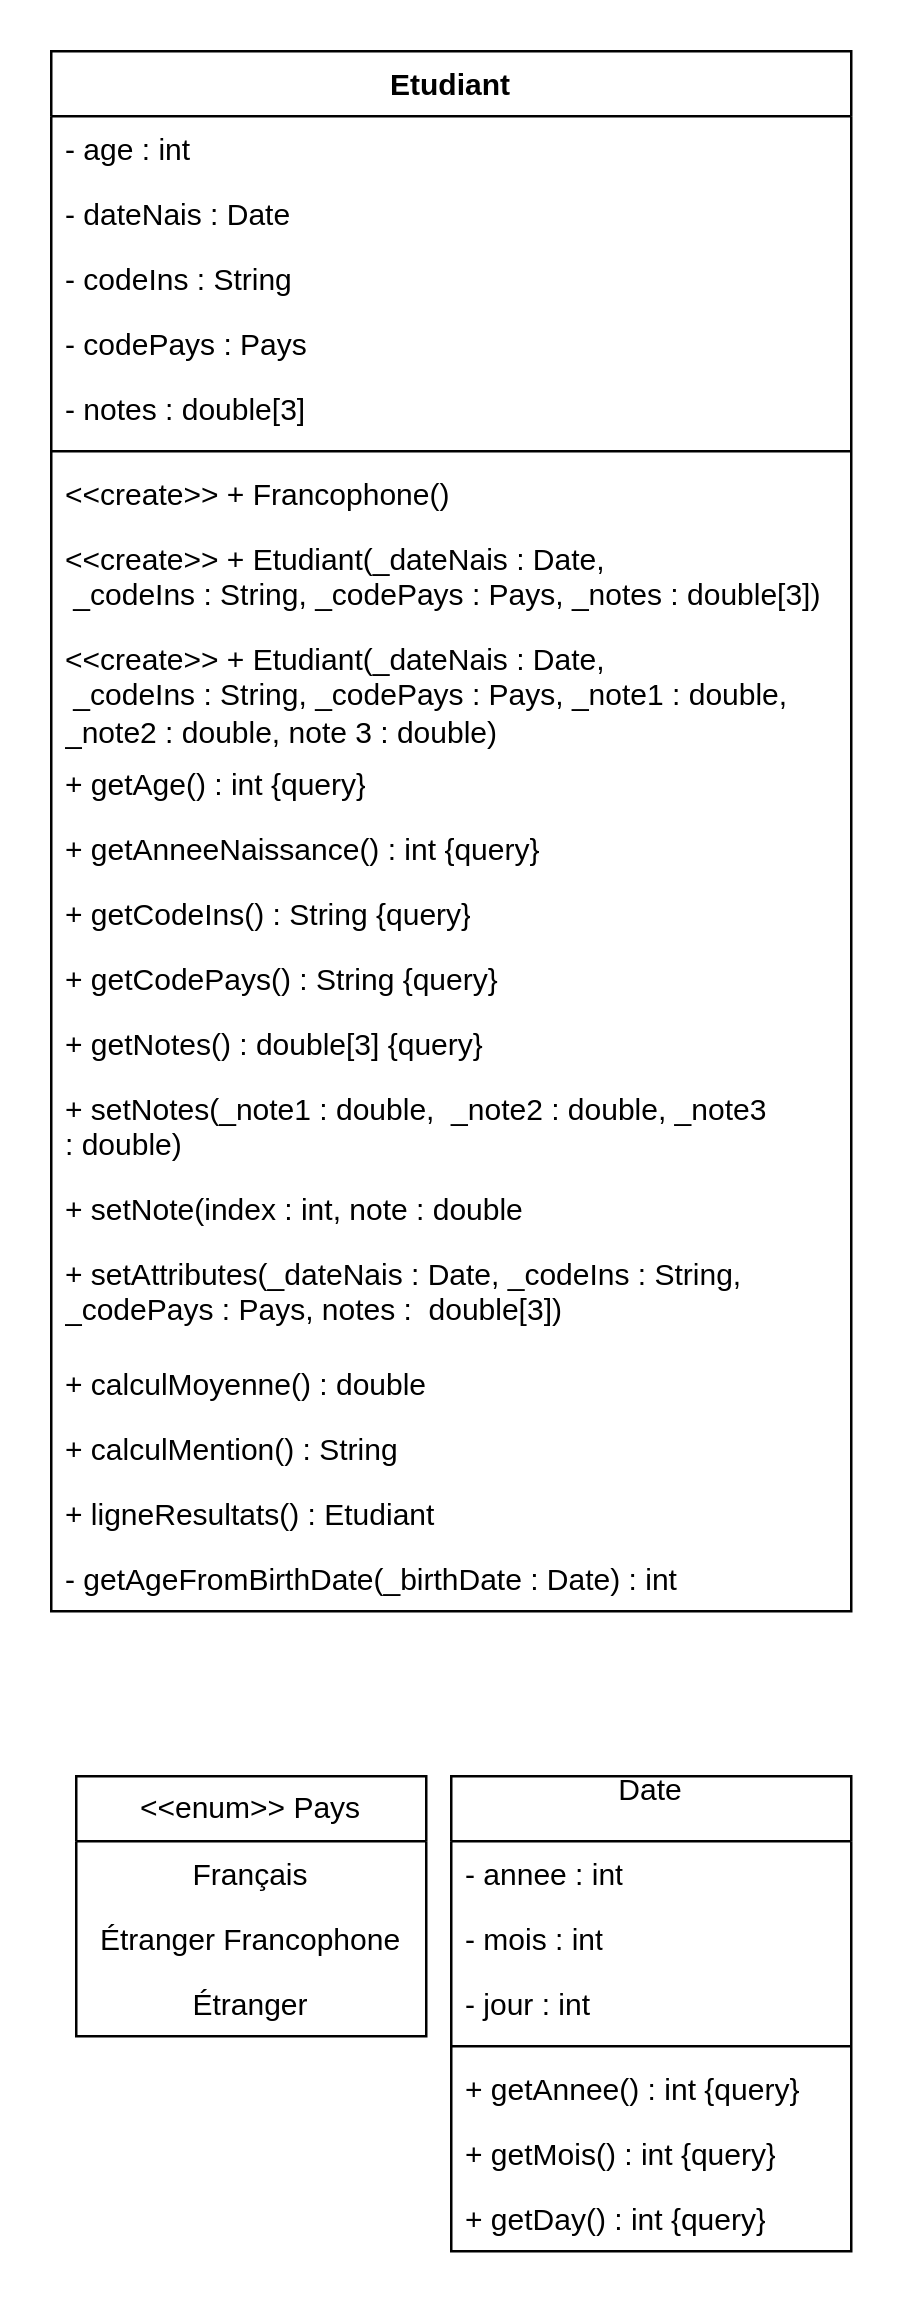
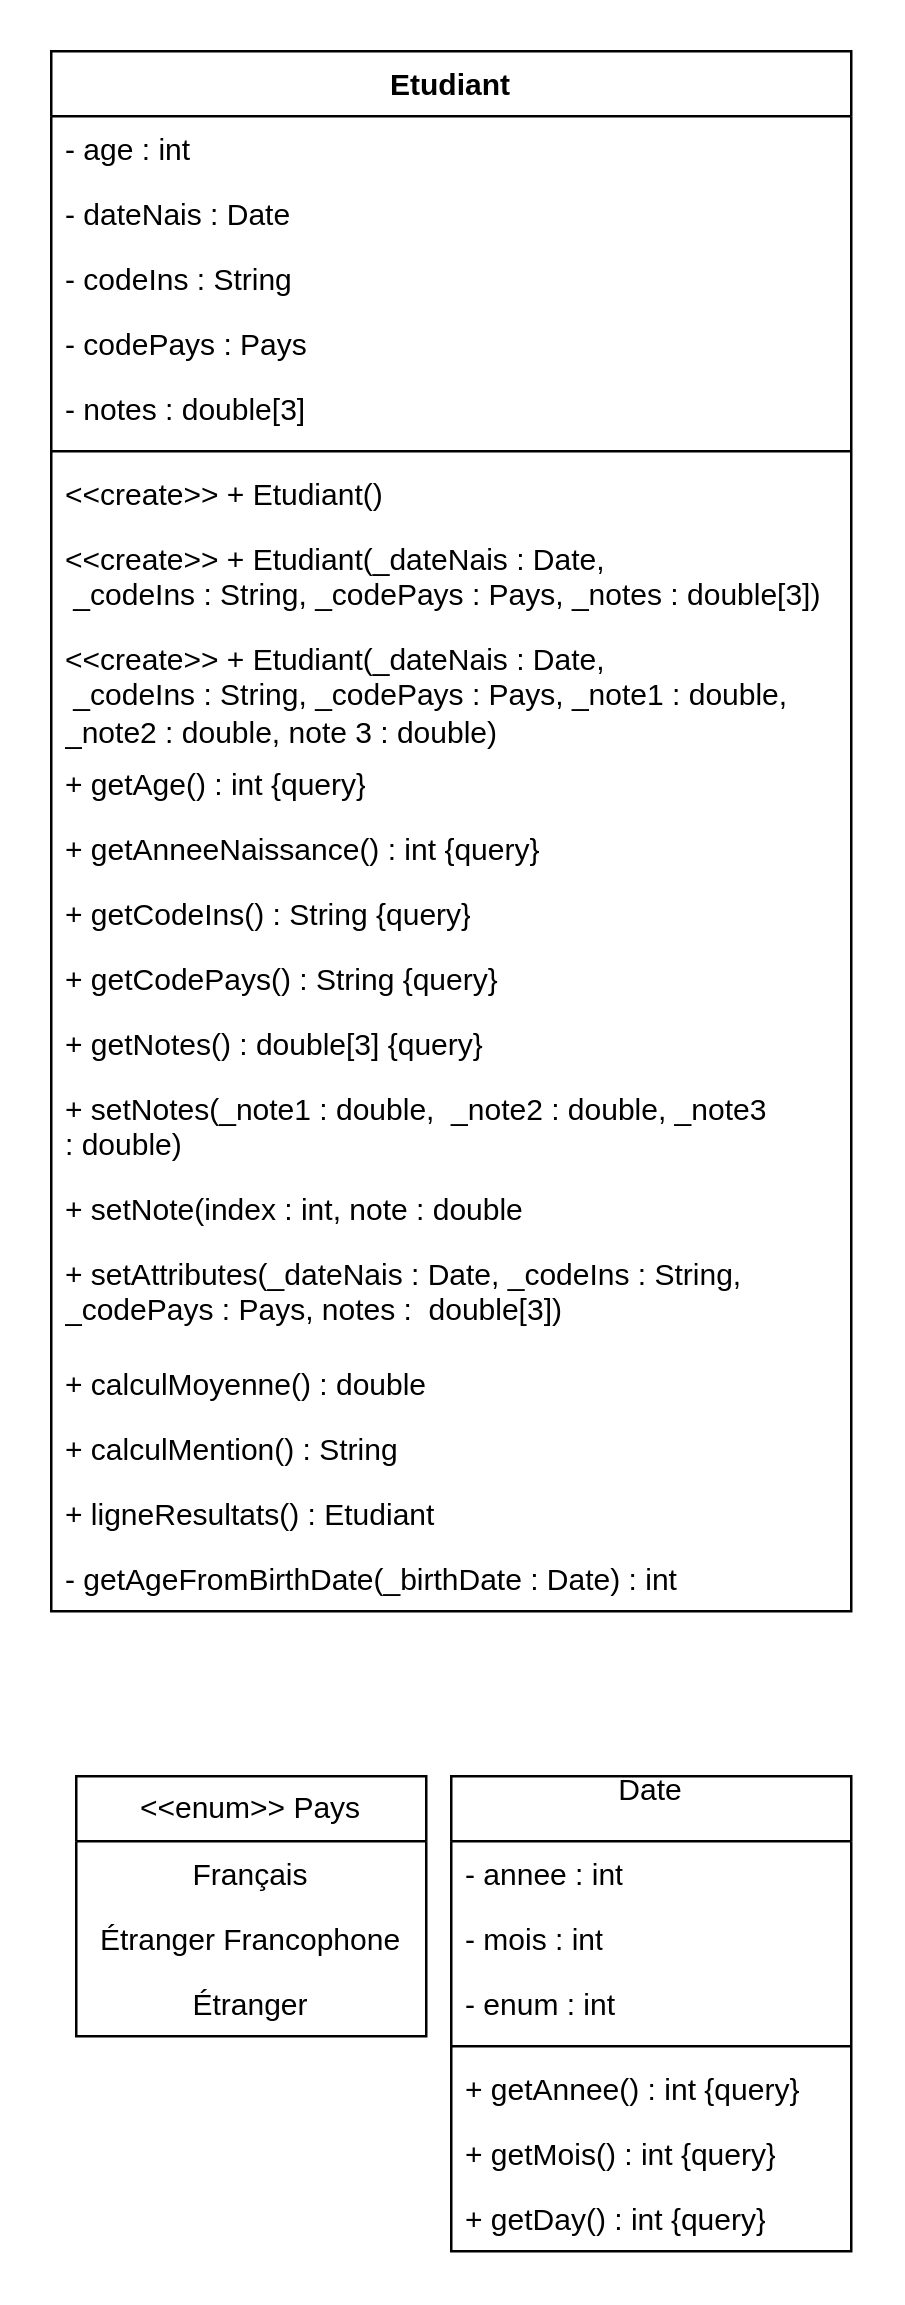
  <mxCell id="0" />
  <mxCell id="1" parent="0" />
  <mxCell id="2" value="Etudiant" style="swimlane;fontStyle=1;align=center;verticalAlign=top;childLayout=stackLayout;horizontal=1;startSize=26;horizontalStack=0;resizeParent=1;resizeParentMax=0;resizeLast=0;collapsible=1;marginBottom=0;whiteSpace=wrap;html=1;" vertex="1" parent="1"><mxGeometry x="20" y="20" width="320" height="624" as="geometry" /></mxCell>
  <mxCell id="3" value="&lt;div&gt;- age : int&lt;/div&gt;" style="text;align=left;verticalAlign=top;spacingLeft=4;spacingRight=4;overflow=hidden;rotatable=0;points=[[0,0.5],[1,0.5]];portConstraint=eastwest;whiteSpace=wrap;html=1;" vertex="1" parent="2"><mxGeometry y="26" width="320" height="26" as="geometry" /></mxCell>
  <mxCell id="4" value="- dateNais : Date" style="text;strokeColor=none;fillColor=none;align=left;verticalAlign=top;spacingLeft=4;spacingRight=4;overflow=hidden;rotatable=0;points=[[0,0.5],[1,0.5]];portConstraint=eastwest;whiteSpace=wrap;html=1;" vertex="1" parent="2"><mxGeometry y="52" width="320" height="26" as="geometry" /></mxCell>
  <mxCell id="5" value="- codeIns : String " style="text;strokeColor=none;fillColor=none;align=left;verticalAlign=top;spacingLeft=4;spacingRight=4;overflow=hidden;rotatable=0;points=[[0,0.5],[1,0.5]];portConstraint=eastwest;whiteSpace=wrap;html=1;" vertex="1" parent="2"><mxGeometry y="78" width="320" height="26" as="geometry" /></mxCell>
  <mxCell id="6" value="- codePays : Pays" style="text;strokeColor=none;fillColor=none;align=left;verticalAlign=top;spacingLeft=4;spacingRight=4;overflow=hidden;rotatable=0;points=[[0,0.5],[1,0.5]];portConstraint=eastwest;whiteSpace=wrap;html=1;" vertex="1" parent="2"><mxGeometry y="104" width="320" height="26" as="geometry" /></mxCell>
  <mxCell id="7" value="- notes : double[3]" style="text;strokeColor=none;fillColor=none;align=left;verticalAlign=top;spacingLeft=4;spacingRight=4;overflow=hidden;rotatable=0;points=[[0,0.5],[1,0.5]];portConstraint=eastwest;whiteSpace=wrap;html=1;" vertex="1" parent="2"><mxGeometry y="130" width="320" height="26" as="geometry" /></mxCell>
  <mxCell id="8" value="" style="line;strokeWidth=1;fillColor=none;align=left;verticalAlign=middle;spacingTop=-1;spacingLeft=3;spacingRight=3;rotatable=0;labelPosition=right;points=[];portConstraint=eastwest;strokeColor=inherit;" vertex="1" parent="2"><mxGeometry y="156" width="320" height="8" as="geometry" /></mxCell>
- <mxCell id="9" value="&amp;lt;&amp;lt;create&amp;gt;&amp;gt; + Francophone()" style="text;strokeColor=none;fillColor=none;align=left;verticalAlign=top;spacingLeft=4;spacingRight=4;overflow=hidden;rotatable=0;points=[[0,0.5],[1,0.5]];portConstraint=eastwest;whiteSpace=wrap;html=1;" vertex="1" parent="2"><mxGeometry y="164" width="320" height="26" as="geometry" /></mxCell>
+ <mxCell id="9" value="&amp;lt;&amp;lt;create&amp;gt;&amp;gt; + Etudiant()" style="text;strokeColor=none;fillColor=none;align=left;verticalAlign=top;spacingLeft=4;spacingRight=4;overflow=hidden;rotatable=0;points=[[0,0.5],[1,0.5]];portConstraint=eastwest;whiteSpace=wrap;html=1;" vertex="1" parent="2"><mxGeometry y="164" width="320" height="26" as="geometry" /></mxCell>
  <mxCell id="10" value="&lt;div&gt;&amp;lt;&amp;lt;create&amp;gt;&amp;gt; + Etudiant(_dateNais : Date,&lt;/div&gt;&lt;div&gt;&amp;nbsp;_codeIns : String, _codePays : Pays, _notes : double[3])&lt;/div&gt;" style="text;align=left;verticalAlign=top;spacingLeft=4;spacingRight=4;overflow=hidden;rotatable=0;points=[[0,0.5],[1,0.5]];portConstraint=eastwest;whiteSpace=wrap;html=1;" vertex="1" parent="2"><mxGeometry y="190" width="320" height="40" as="geometry" /></mxCell>
  <mxCell id="11" value="&lt;div&gt;&amp;lt;&amp;lt;create&amp;gt;&amp;gt; + Etudiant(_dateNais : Date,&lt;/div&gt;&lt;div&gt;&amp;nbsp;_codeIns : String, _codePays : Pays, _note1 : double, _note2 : double, note 3 : double)&lt;/div&gt;" style="text;align=left;verticalAlign=top;spacingLeft=4;spacingRight=4;overflow=hidden;rotatable=0;points=[[0,0.5],[1,0.5]];portConstraint=eastwest;whiteSpace=wrap;html=1;" vertex="1" parent="2"><mxGeometry y="230" width="320" height="50" as="geometry" /></mxCell>
  <mxCell id="12" value="&lt;div&gt;+ getAge() : int {query}&lt;br&gt;&lt;/div&gt;" style="text;strokeColor=none;fillColor=none;align=left;verticalAlign=top;spacingLeft=4;spacingRight=4;overflow=hidden;rotatable=0;points=[[0,0.5],[1,0.5]];portConstraint=eastwest;whiteSpace=wrap;html=1;" vertex="1" parent="2"><mxGeometry y="280" width="320" height="26" as="geometry" /></mxCell>
  <mxCell id="13" value="+ getAnneeNaissance() : int {query}" style="text;strokeColor=none;fillColor=none;align=left;verticalAlign=top;spacingLeft=4;spacingRight=4;overflow=hidden;rotatable=0;points=[[0,0.5],[1,0.5]];portConstraint=eastwest;whiteSpace=wrap;html=1;" vertex="1" parent="2"><mxGeometry y="306" width="320" height="26" as="geometry" /></mxCell>
  <mxCell id="14" value="&lt;div&gt;+ getCodeIns() : String {query}&lt;br&gt;&lt;/div&gt;" style="text;strokeColor=none;fillColor=none;align=left;verticalAlign=top;spacingLeft=4;spacingRight=4;overflow=hidden;rotatable=0;points=[[0,0.5],[1,0.5]];portConstraint=eastwest;whiteSpace=wrap;html=1;" vertex="1" parent="2"><mxGeometry y="332" width="320" height="26" as="geometry" /></mxCell>
  <mxCell id="15" value="&lt;div&gt;+ getCodePays() : String {query}&lt;br&gt;&lt;/div&gt;" style="text;strokeColor=none;fillColor=none;align=left;verticalAlign=top;spacingLeft=4;spacingRight=4;overflow=hidden;rotatable=0;points=[[0,0.5],[1,0.5]];portConstraint=eastwest;whiteSpace=wrap;html=1;" vertex="1" parent="2"><mxGeometry y="358" width="320" height="26" as="geometry" /></mxCell>
  <mxCell id="16" value="&lt;div&gt;+ getNotes() : double[3] {query}&lt;br&gt;&lt;/div&gt;" style="text;strokeColor=none;fillColor=none;align=left;verticalAlign=top;spacingLeft=4;spacingRight=4;overflow=hidden;rotatable=0;points=[[0,0.5],[1,0.5]];portConstraint=eastwest;whiteSpace=wrap;html=1;" vertex="1" parent="2"><mxGeometry y="384" width="320" height="26" as="geometry" /></mxCell>
  <mxCell id="17" value="+ setNotes(_note1 :&amp;nbsp;double,&amp;nbsp; _note2 :&amp;nbsp;double, _note3 :&amp;nbsp;double)" style="text;strokeColor=none;fillColor=none;align=left;verticalAlign=top;spacingLeft=4;spacingRight=4;overflow=hidden;rotatable=0;points=[[0,0.5],[1,0.5]];portConstraint=eastwest;whiteSpace=wrap;html=1;" vertex="1" parent="2"><mxGeometry y="410" width="320" height="40" as="geometry" /></mxCell>
  <mxCell id="18" value="+ setNote(index : int, note : double" style="text;strokeColor=none;fillColor=none;align=left;verticalAlign=top;spacingLeft=4;spacingRight=4;overflow=hidden;rotatable=0;points=[[0,0.5],[1,0.5]];portConstraint=eastwest;whiteSpace=wrap;html=1;" vertex="1" parent="2"><mxGeometry y="450" width="320" height="26" as="geometry" /></mxCell>
  <mxCell id="19" value="&lt;div&gt;+ setAttributes(_dateNais : Date, _codeIns : String, _codePays :&amp;nbsp;Pays, notes :&amp;nbsp; double[3])&lt;/div&gt;" style="text;strokeColor=none;fillColor=none;align=left;verticalAlign=top;spacingLeft=4;spacingRight=4;overflow=hidden;rotatable=0;points=[[0,0.5],[1,0.5]];portConstraint=eastwest;whiteSpace=wrap;html=1;" vertex="1" parent="2"><mxGeometry y="476" width="320" height="44" as="geometry" /></mxCell>
  <mxCell id="20" value="+ calculMoyenne() : double" style="text;strokeColor=none;fillColor=none;align=left;verticalAlign=top;spacingLeft=4;spacingRight=4;overflow=hidden;rotatable=0;points=[[0,0.5],[1,0.5]];portConstraint=eastwest;whiteSpace=wrap;html=1;" vertex="1" parent="2"><mxGeometry y="520" width="320" height="26" as="geometry" /></mxCell>
  <mxCell id="21" value="+ calculMention() : String" style="text;strokeColor=none;fillColor=none;align=left;verticalAlign=top;spacingLeft=4;spacingRight=4;overflow=hidden;rotatable=0;points=[[0,0.5],[1,0.5]];portConstraint=eastwest;whiteSpace=wrap;html=1;" vertex="1" parent="2"><mxGeometry y="546" width="320" height="26" as="geometry" /></mxCell>
  <mxCell id="22" value="+ ligneResultats() : Etudiant" style="text;strokeColor=none;fillColor=none;align=left;verticalAlign=top;spacingLeft=4;spacingRight=4;overflow=hidden;rotatable=0;points=[[0,0.5],[1,0.5]];portConstraint=eastwest;whiteSpace=wrap;html=1;" vertex="1" parent="2"><mxGeometry y="572" width="320" height="26" as="geometry" /></mxCell>
  <mxCell id="23" value="- getAgeFromBirthDate(_birthDate : Date) : int" style="text;strokeColor=none;fillColor=none;align=left;verticalAlign=top;spacingLeft=4;spacingRight=4;overflow=hidden;rotatable=0;points=[[0,0.5],[1,0.5]];portConstraint=eastwest;whiteSpace=wrap;html=1;" vertex="1" parent="2"><mxGeometry y="598" width="320" height="26" as="geometry" /></mxCell>
  <mxCell id="24" value="&amp;lt;&amp;lt;enum&amp;gt;&amp;gt; Pays" style="swimlane;fontStyle=0;childLayout=stackLayout;horizontal=1;startSize=26;fillColor=none;horizontalStack=0;resizeParent=1;resizeParentMax=0;resizeLast=0;collapsible=1;marginBottom=0;whiteSpace=wrap;html=1;" vertex="1" parent="1"><mxGeometry x="30" y="710" width="140" height="104" as="geometry" /></mxCell>
  <mxCell id="25" value="Français" style="text;strokeColor=none;fillColor=none;align=center;verticalAlign=top;spacingLeft=4;spacingRight=4;overflow=hidden;rotatable=0;points=[[0,0.5],[1,0.5]];portConstraint=eastwest;whiteSpace=wrap;html=1;" vertex="1" parent="24"><mxGeometry y="26" width="140" height="26" as="geometry" /></mxCell>
  <mxCell id="26" value="Étranger Francophone" style="text;strokeColor=none;fillColor=none;align=center;verticalAlign=top;spacingLeft=4;spacingRight=4;overflow=hidden;rotatable=0;points=[[0,0.5],[1,0.5]];portConstraint=eastwest;whiteSpace=wrap;html=1;" vertex="1" parent="24"><mxGeometry y="52" width="140" height="26" as="geometry" /></mxCell>
  <mxCell id="27" value="&lt;div align=&quot;center&quot;&gt;Étranger &lt;br&gt;&lt;/div&gt;" style="text;strokeColor=none;fillColor=none;align=center;verticalAlign=top;spacingLeft=4;spacingRight=4;overflow=hidden;rotatable=0;points=[[0,0.5],[1,0.5]];portConstraint=eastwest;whiteSpace=wrap;html=1;" vertex="1" parent="24"><mxGeometry y="78" width="140" height="26" as="geometry" /></mxCell>
  <mxCell id="28" value="&lt;div&gt;Date&lt;/div&gt;&lt;div&gt;&lt;br&gt;&lt;/div&gt;" style="swimlane;fontStyle=0;childLayout=stackLayout;horizontal=1;startSize=26;fillColor=none;horizontalStack=0;resizeParent=1;resizeParentMax=0;resizeLast=0;collapsible=1;marginBottom=0;whiteSpace=wrap;html=1;" vertex="1" parent="1"><mxGeometry x="180" y="710" width="160" height="190" as="geometry" /></mxCell>
  <mxCell id="29" value="&lt;div&gt;- annee : int&lt;/div&gt;&lt;div&gt;&lt;br&gt;&lt;/div&gt;" style="text;strokeColor=none;fillColor=none;align=left;verticalAlign=top;spacingLeft=4;spacingRight=4;overflow=hidden;rotatable=0;points=[[0,0.5],[1,0.5]];portConstraint=eastwest;whiteSpace=wrap;html=1;" vertex="1" parent="28"><mxGeometry y="26" width="160" height="26" as="geometry" /></mxCell>
  <mxCell id="30" value="- mois : int" style="text;strokeColor=none;fillColor=none;align=left;verticalAlign=top;spacingLeft=4;spacingRight=4;overflow=hidden;rotatable=0;points=[[0,0.5],[1,0.5]];portConstraint=eastwest;whiteSpace=wrap;html=1;" vertex="1" parent="28"><mxGeometry y="52" width="160" height="26" as="geometry" /></mxCell>
- <mxCell id="31" value="- jour : int" style="text;strokeColor=none;fillColor=none;align=left;verticalAlign=top;spacingLeft=4;spacingRight=4;overflow=hidden;rotatable=0;points=[[0,0.5],[1,0.5]];portConstraint=eastwest;whiteSpace=wrap;html=1;" vertex="1" parent="28"><mxGeometry y="78" width="160" height="26" as="geometry" /></mxCell>
+ <mxCell id="31" value="- enum : int" style="text;strokeColor=none;fillColor=none;align=left;verticalAlign=top;spacingLeft=4;spacingRight=4;overflow=hidden;rotatable=0;points=[[0,0.5],[1,0.5]];portConstraint=eastwest;whiteSpace=wrap;html=1;" vertex="1" parent="28"><mxGeometry y="78" width="160" height="26" as="geometry" /></mxCell>
  <mxCell id="32" value="" style="line;strokeWidth=1;fillColor=none;align=left;verticalAlign=middle;spacingTop=-1;spacingLeft=3;spacingRight=3;rotatable=0;labelPosition=right;points=[];portConstraint=eastwest;strokeColor=inherit;" vertex="1" parent="28"><mxGeometry y="104" width="160" height="8" as="geometry" /></mxCell>
  <mxCell id="33" value="+ getAnnee() : int {query}" style="text;strokeColor=none;fillColor=none;align=left;verticalAlign=top;spacingLeft=4;spacingRight=4;overflow=hidden;rotatable=0;points=[[0,0.5],[1,0.5]];portConstraint=eastwest;whiteSpace=wrap;html=1;" vertex="1" parent="28"><mxGeometry y="112" width="160" height="26" as="geometry" /></mxCell>
  <mxCell id="34" value="+ getMois() : int {query}" style="text;strokeColor=none;fillColor=none;align=left;verticalAlign=top;spacingLeft=4;spacingRight=4;overflow=hidden;rotatable=0;points=[[0,0.5],[1,0.5]];portConstraint=eastwest;whiteSpace=wrap;html=1;" vertex="1" parent="28"><mxGeometry y="138" width="160" height="26" as="geometry" /></mxCell>
  <mxCell id="35" value="+ getDay() : int {query}" style="text;strokeColor=none;fillColor=none;align=left;verticalAlign=top;spacingLeft=4;spacingRight=4;overflow=hidden;rotatable=0;points=[[0,0.5],[1,0.5]];portConstraint=eastwest;whiteSpace=wrap;html=1;" vertex="1" parent="28"><mxGeometry y="164" width="160" height="26" as="geometry" /></mxCell>
